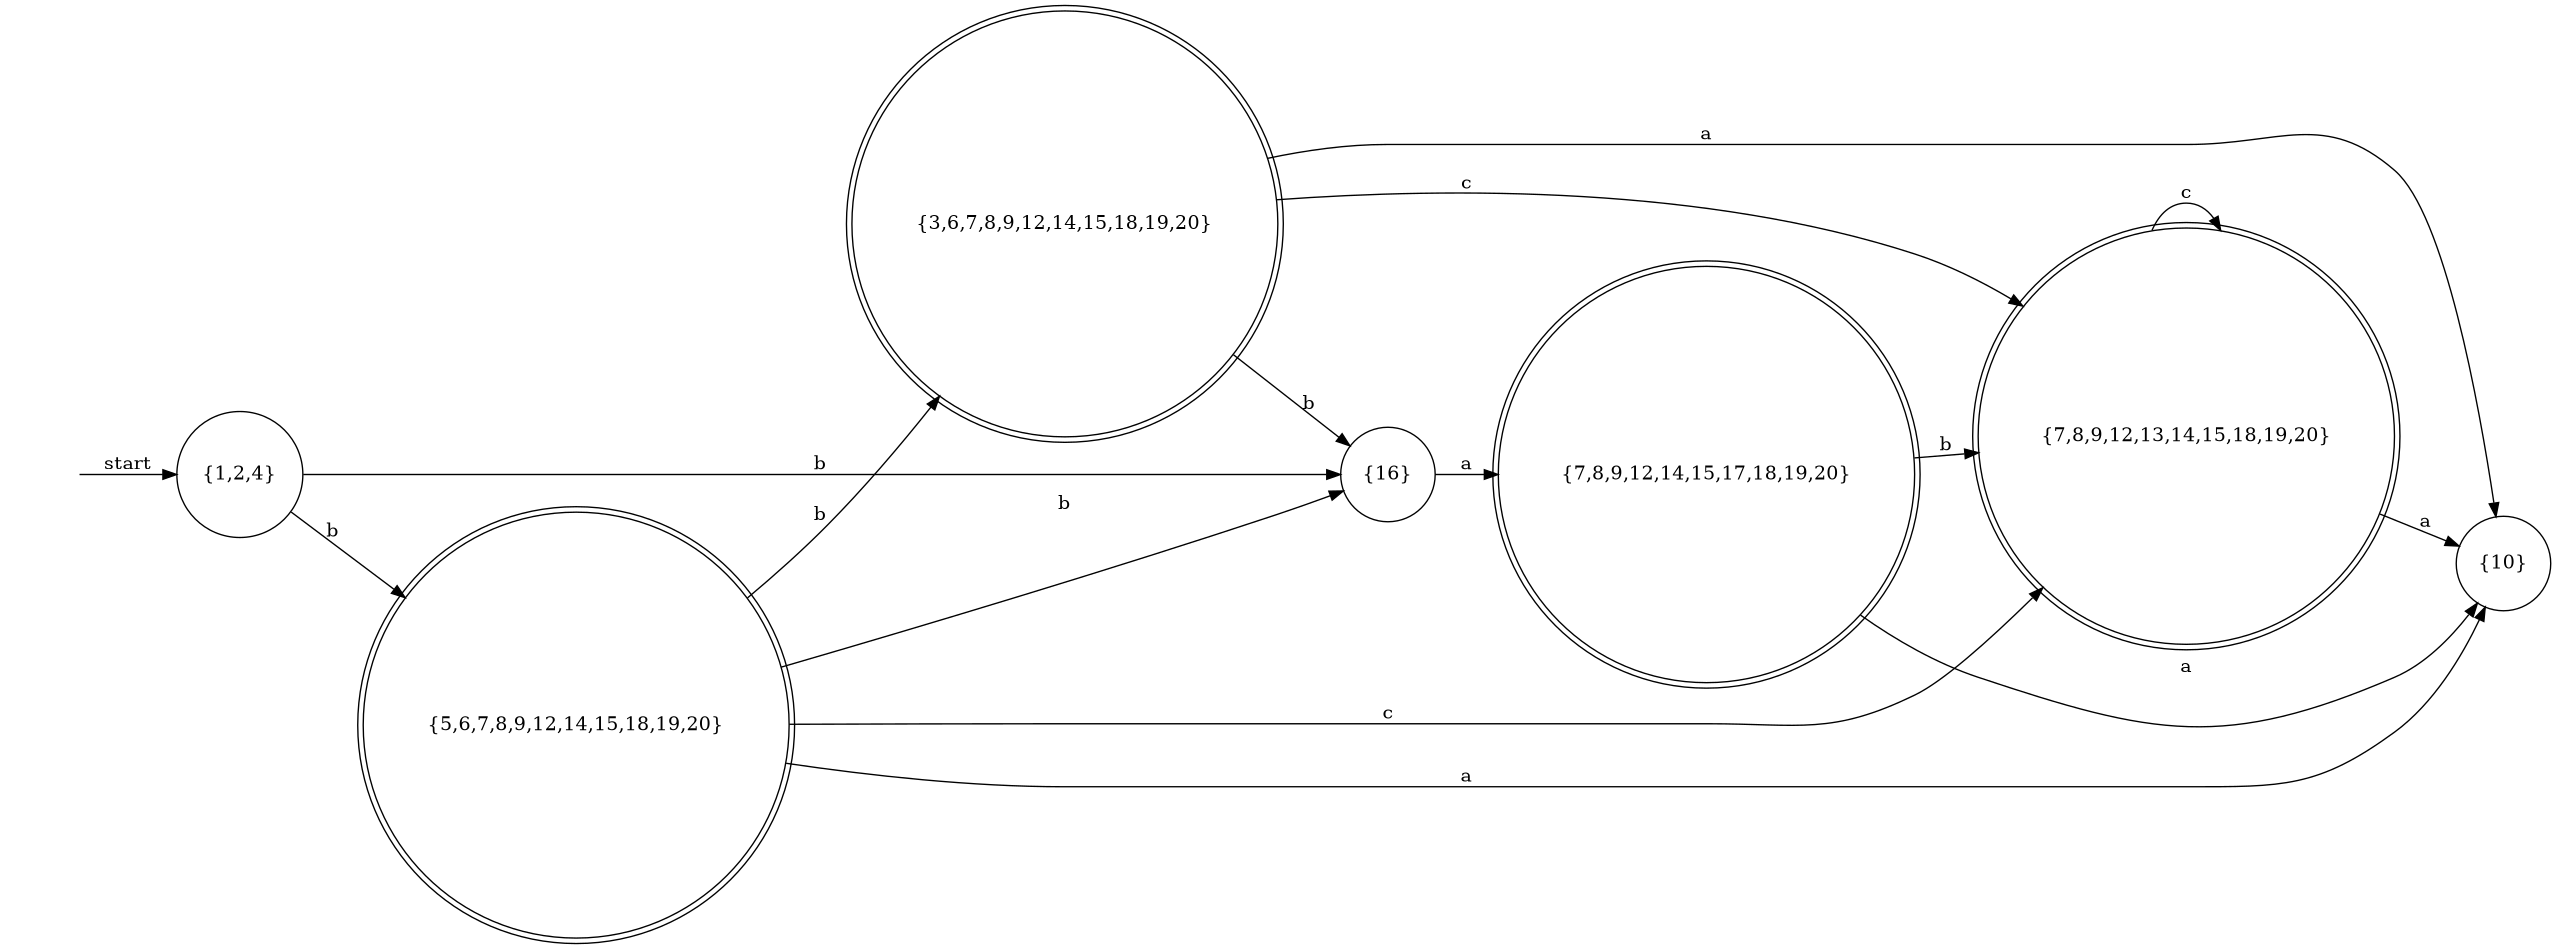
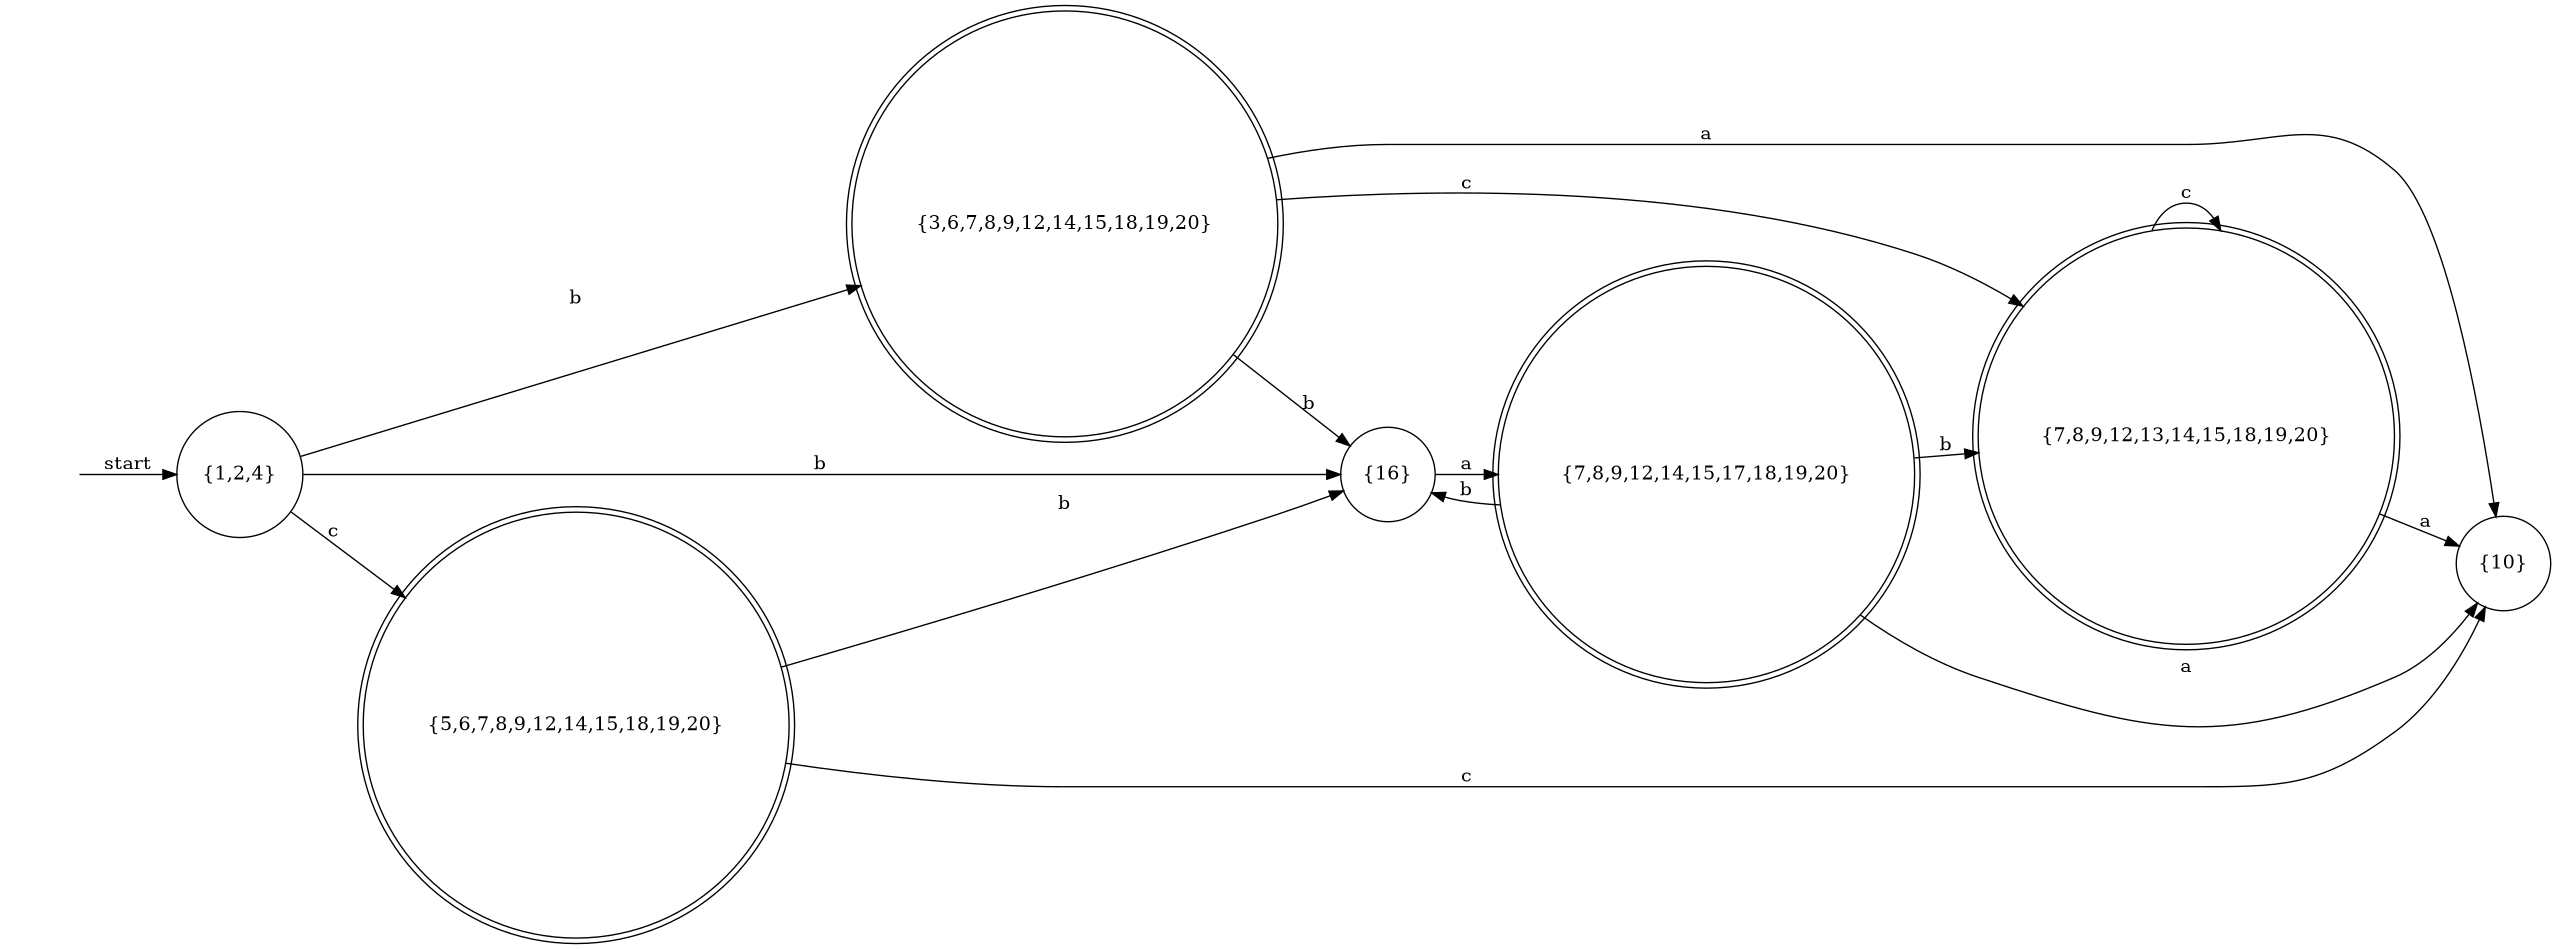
  digraph {
    rankdir=LR
    node [shape=doublecircle]
    "" [shape=none]
    "{1,2,4}" [shape=circle]
    "{3,6,7,8,9,12,14,15,18,19,20}"
    "{16}" [shape=circle]
    "{5,6,7,8,9,12,14,15,18,19,20}"
    "{7,8,9,12,13,14,15,18,19,20}"
    "{10}" [shape=circle]
    "{7,8,9,12,14,15,17,18,19,20}"
    "" -> "{1,2,4}" [label=start]
-   "{5,6,7,8,9,12,14,15,18,19,20}" -> "{3,6,7,8,9,12,14,15,18,19,20}" [label=b]
+   "{1,2,4}" -> "{3,6,7,8,9,12,14,15,18,19,20}" [label=b]
    "{1,2,4}" -> "{16}" [label=b]
-   "{1,2,4}" -> "{5,6,7,8,9,12,14,15,18,19,20}" [label=b]
+   "{1,2,4}" -> "{5,6,7,8,9,12,14,15,18,19,20}" [label=c]
    "{3,6,7,8,9,12,14,15,18,19,20}" -> "{16}" [label=b]
    "{3,6,7,8,9,12,14,15,18,19,20}" -> "{7,8,9,12,13,14,15,18,19,20}" [label=c]
    "{3,6,7,8,9,12,14,15,18,19,20}" -> "{10}" [label=a]
    "{16}" -> "{7,8,9,12,14,15,17,18,19,20}" [label=a]
    "{5,6,7,8,9,12,14,15,18,19,20}" -> "{16}" [label=b]
-   "{5,6,7,8,9,12,14,15,18,19,20}" -> "{7,8,9,12,13,14,15,18,19,20}" [label=c]
-   "{5,6,7,8,9,12,14,15,18,19,20}" -> "{10}" [label=a]
+   "{5,6,7,8,9,12,14,15,18,19,20}" -> "{10}" [label=c]
    "{7,8,9,12,13,14,15,18,19,20}" -> "{7,8,9,12,13,14,15,18,19,20}" [label=c]
    "{7,8,9,12,13,14,15,18,19,20}" -> "{10}" [label=a]
+   "{7,8,9,12,14,15,17,18,19,20}" -> "{16}" [label=b]
    "{7,8,9,12,14,15,17,18,19,20}" -> "{7,8,9,12,13,14,15,18,19,20}" [label=b]
    "{7,8,9,12,14,15,17,18,19,20}" -> "{10}" [label=a]
  }
